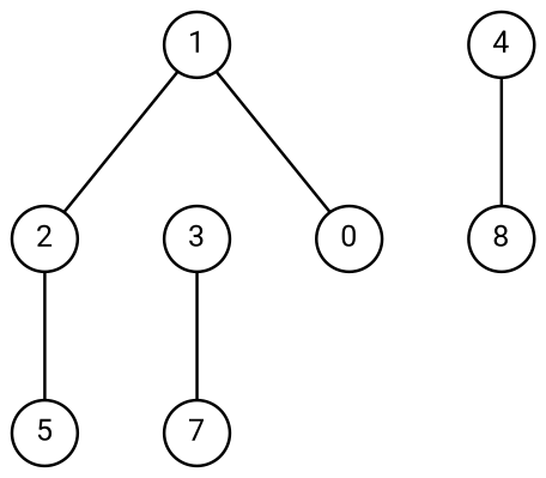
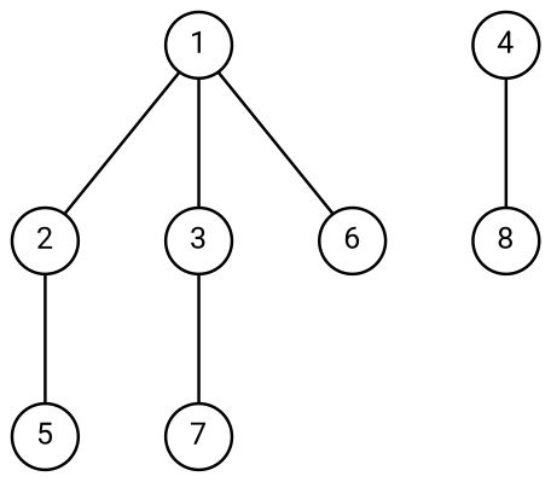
  graph {
    fontname=Roboto
    nodesep=0.4
    ranksep=0.6
    splines=true
    node [color=black fillcolor=white fixedsize=true fontcolor=black fontname=Roboto fontsize=10 shape=circle style=filled]
    edge [fontname=Roboto]
    1 [height=0.3 width=0.3]
    2 [height=0.3 width=0.3]
    3 [height=0.3 width=0.3]
-   6 [height=0.3 width=0.3 label=0]
+   6 [height=0.3 width=0.3]
    5 [height=0.3 width=0.3]
    7 [height=0.3 width=0.3]
    4 [height=0.3 width=0.3]
    8 [height=0.3 width=0.3]
    1 -- 2
+   1 -- 3
    1 -- 6
    2 -- 5
    3 -- 7
    4 -- 8
  }
